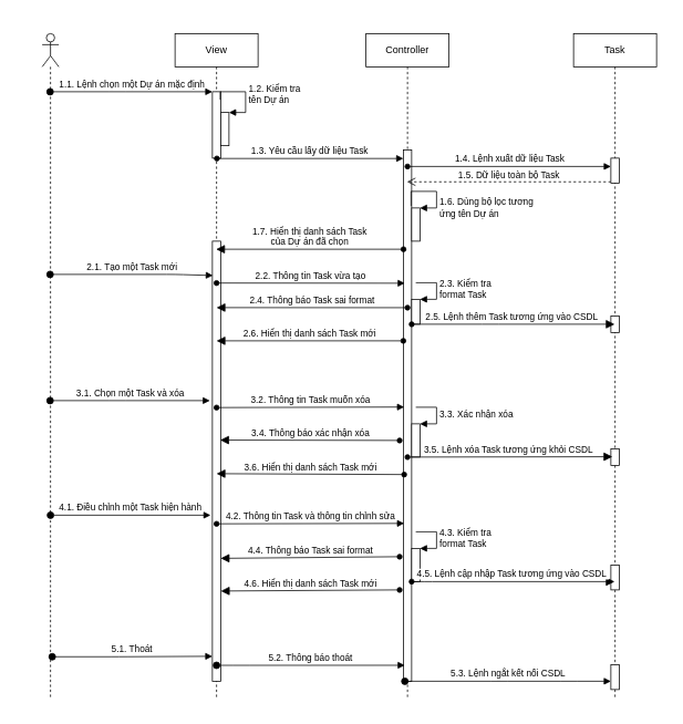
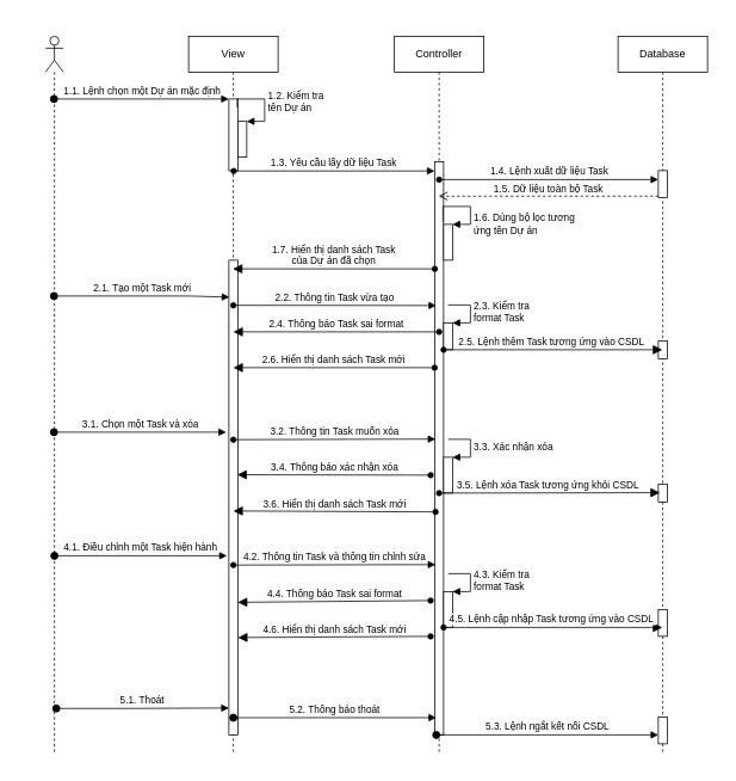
  <mxCell id="0" />
  <mxCell id="1" parent="0" />
  <mxCell id="2" value="" style="rounded=0;whiteSpace=wrap;html=1;strokeColor=none;" parent="1" vertex="1"><mxGeometry y="20" width="780" height="830" as="geometry" x="20" /></mxCell>
  <mxCell id="3" value="" style="shape=umlLifeline;participant=umlActor;perimeter=lifelinePerimeter;whiteSpace=wrap;html=1;container=1;collapsible=0;recursiveResize=0;verticalAlign=top;spacingTop=36;outlineConnect=0;" parent="1" vertex="1"><mxGeometry x="50" y="40" width="20" height="800" as="geometry" /></mxCell>
  <mxCell id="4" value="5.1. Thoát" style="html=1;verticalAlign=bottom;startArrow=oval;endArrow=block;startSize=8;entryX=-0.26;entryY=0.383;entryDx=0;entryDy=0;entryPerimeter=0;" parent="3" edge="1"><mxGeometry relative="1" as="geometry"><mxPoint x="12.1" y="750.5" as="sourcePoint" /><mxPoint x="205.0" y="750" as="targetPoint" /><Array as="points"><mxPoint x="92.6" y="750.5" /></Array></mxGeometry></mxCell>
  <mxCell id="5" value="View" style="shape=umlLifeline;perimeter=lifelinePerimeter;whiteSpace=wrap;html=1;container=1;collapsible=0;recursiveResize=0;outlineConnect=0;" parent="1" vertex="1"><mxGeometry x="210" y="40" width="100" height="800" as="geometry" /></mxCell>
  <mxCell id="6" value="" style="html=1;points=[];perimeter=orthogonalPerimeter;" parent="5" vertex="1"><mxGeometry x="45" y="70" width="10" height="80" as="geometry" /></mxCell>
  <mxCell id="7" value="" style="html=1;points=[];perimeter=orthogonalPerimeter;" parent="5" vertex="1"><mxGeometry x="55" y="95" width="10" height="40" as="geometry" /></mxCell>
  <mxCell id="8" value="1.2. Kiểm tra&lt;br&gt;tên Dự án" style="edgeStyle=orthogonalEdgeStyle;html=1;align=left;spacingLeft=2;endArrow=block;rounded=0;entryX=1;entryY=0;exitX=0.94;exitY=0.12;exitDx=0;exitDy=0;exitPerimeter=0;" parent="5" source="6" target="7" edge="1"><mxGeometry relative="1" as="geometry"><mxPoint x="60" y="60" as="sourcePoint" /><Array as="points"><mxPoint x="54" y="70" /><mxPoint x="85" y="70" /><mxPoint x="85" y="95" /></Array></mxGeometry></mxCell>
  <mxCell id="9" value="" style="html=1;points=[];perimeter=orthogonalPerimeter;" parent="5" vertex="1"><mxGeometry x="45" y="250" width="10" height="530" as="geometry" /></mxCell>
  <mxCell id="10" value="Controller" style="shape=umlLifeline;perimeter=lifelinePerimeter;whiteSpace=wrap;html=1;container=1;collapsible=0;recursiveResize=0;outlineConnect=0;" parent="1" vertex="1"><mxGeometry x="440" y="40" width="100" height="800" as="geometry" /></mxCell>
  <mxCell id="11" value="" style="html=1;points=[];perimeter=orthogonalPerimeter;" parent="10" vertex="1"><mxGeometry x="45" y="140" width="10" height="640" as="geometry" /></mxCell>
  <mxCell id="12" value="" style="html=1;points=[];perimeter=orthogonalPerimeter;" parent="10" vertex="1"><mxGeometry x="55" y="210" width="10" height="40" as="geometry" /></mxCell>
  <mxCell id="13" value="1.6. Dùng bộ lọc tương&amp;nbsp;&amp;nbsp;&lt;br&gt;ứng tên Dự án" style="edgeStyle=orthogonalEdgeStyle;html=1;align=left;spacingLeft=2;endArrow=block;rounded=0;entryX=1;entryY=0;exitX=0.933;exitY=0.106;exitDx=0;exitDy=0;exitPerimeter=0;" parent="10" source="11" target="12" edge="1"><mxGeometry x="0.446" y="-5" relative="1" as="geometry"><mxPoint x="60" y="190" as="sourcePoint" /><Array as="points"><mxPoint x="54" y="190" /><mxPoint x="85" y="190" /><mxPoint x="85" y="210" /></Array><mxPoint x="5" y="5" as="offset" /></mxGeometry></mxCell>
  <mxCell id="14" value="" style="html=1;points=[];perimeter=orthogonalPerimeter;" vertex="1" parent="10"><mxGeometry x="55" y="320" width="10" height="30" as="geometry" /></mxCell>
  <mxCell id="15" value="2.3. Kiểm tra&lt;br&gt;format Task" style="edgeStyle=orthogonalEdgeStyle;html=1;align=left;spacingLeft=2;endArrow=block;rounded=0;entryX=1;entryY=0;" edge="1" target="14" parent="10"><mxGeometry relative="1" as="geometry"><mxPoint x="60" y="300" as="sourcePoint" /><Array as="points"><mxPoint x="85" y="300" /></Array></mxGeometry></mxCell>
  <mxCell id="16" value="" style="html=1;points=[];perimeter=orthogonalPerimeter;" vertex="1" parent="10"><mxGeometry x="55" y="470" width="10" height="40" as="geometry" /></mxCell>
  <mxCell id="17" value="3.3. Xác nhận xóa" style="edgeStyle=orthogonalEdgeStyle;html=1;align=left;spacingLeft=2;endArrow=block;rounded=0;entryX=1;entryY=0;" edge="1" target="16" parent="10"><mxGeometry relative="1" as="geometry"><mxPoint x="60" y="450" as="sourcePoint" /><Array as="points"><mxPoint x="85" y="450" /></Array></mxGeometry></mxCell>
  <mxCell id="18" value="" style="html=1;points=[];perimeter=orthogonalPerimeter;" vertex="1" parent="10"><mxGeometry x="55" y="620" width="10" height="40" as="geometry" /></mxCell>
  <mxCell id="19" value="4.3. Kiểm tra&lt;br&gt;format Task" style="edgeStyle=orthogonalEdgeStyle;html=1;align=left;spacingLeft=2;endArrow=block;rounded=0;entryX=1;entryY=0;" edge="1" target="18" parent="10"><mxGeometry relative="1" as="geometry"><mxPoint x="60" y="600" as="sourcePoint" /><Array as="points"><mxPoint x="85" y="600" /></Array></mxGeometry></mxCell>
- <mxCell id="20" value="Task" style="shape=umlLifeline;perimeter=lifelinePerimeter;whiteSpace=wrap;html=1;container=1;collapsible=0;recursiveResize=0;outlineConnect=0;" parent="1" vertex="1"><mxGeometry x="690" y="40" width="100" height="800" as="geometry" /></mxCell>
+ <mxCell id="20" value="Database" style="shape=umlLifeline;perimeter=lifelinePerimeter;whiteSpace=wrap;html=1;container=1;collapsible=0;recursiveResize=0;outlineConnect=0;" parent="1" vertex="1"><mxGeometry x="690" y="40" width="100" height="800" as="geometry" /></mxCell>
  <mxCell id="21" value="" style="html=1;points=[];perimeter=orthogonalPerimeter;" parent="20" vertex="1"><mxGeometry x="45" y="150" width="10" height="30" as="geometry" /></mxCell>
  <mxCell id="22" value="" style="html=1;points=[];perimeter=orthogonalPerimeter;" parent="20" vertex="1"><mxGeometry x="45" y="340" width="10" height="20" as="geometry" /></mxCell>
  <mxCell id="23" value="" style="html=1;points=[];perimeter=orthogonalPerimeter;" parent="20" vertex="1"><mxGeometry x="45" y="500" width="10" height="20" as="geometry" /></mxCell>
  <mxCell id="24" value="" style="html=1;points=[];perimeter=orthogonalPerimeter;" parent="20" vertex="1"><mxGeometry x="45" y="640" width="10" height="30" as="geometry" /></mxCell>
  <mxCell id="25" value="" style="html=1;points=[];perimeter=orthogonalPerimeter;" vertex="1" parent="20"><mxGeometry x="45" y="760" width="10" height="30" as="geometry" /></mxCell>
  <mxCell id="26" value="1.1. Lệnh chọn một Dự án mặc định" style="html=1;verticalAlign=bottom;startArrow=oval;endArrow=block;startSize=8;" parent="1" source="3" target="6" edge="1"><mxGeometry relative="1" as="geometry"><mxPoint x="195" y="90" as="sourcePoint" /><Array as="points"><mxPoint x="140" y="110" /></Array></mxGeometry></mxCell>
  <mxCell id="27" value="1.3. Yêu cầu lấy dữ liệu Task" style="html=1;verticalAlign=bottom;endArrow=block;exitX=0.54;exitY=1.005;exitDx=0;exitDy=0;exitPerimeter=0;startArrow=oval;startFill=1;" parent="1" source="6" target="11" edge="1"><mxGeometry relative="1" as="geometry"><mxPoint x="585" y="190" as="sourcePoint" /><mxPoint x="460" y="190" as="targetPoint" /></mxGeometry></mxCell>
  <mxCell id="28" value="1.5. Dữ liệu toàn bộ Task" style="html=1;verticalAlign=bottom;endArrow=open;dashed=1;endSize=8;exitX=0;exitY=0.95;" parent="1" source="21" target="10" edge="1"><mxGeometry relative="1" as="geometry"><mxPoint x="585" y="266" as="targetPoint" /></mxGeometry></mxCell>
  <mxCell id="29" value="1.7. Hiển thị danh sách Task&lt;br&gt;của Dự án đã chọn" style="html=1;verticalAlign=bottom;endArrow=block;endSize=8;endFill=1;startArrow=oval;startFill=1;exitX=0.02;exitY=0.187;exitDx=0;exitDy=0;exitPerimeter=0;" parent="1" target="5" edge="1" source="11"><mxGeometry relative="1" as="geometry"><mxPoint x="460" y="300" as="sourcePoint" /><mxPoint x="380" y="300" as="targetPoint" /></mxGeometry></mxCell>
  <mxCell id="30" value="2.1. Tạo một Task mới" style="html=1;verticalAlign=bottom;startArrow=oval;endArrow=block;startSize=8;entryX=0.06;entryY=0.078;entryDx=0;entryDy=0;entryPerimeter=0;" parent="1" source="3" target="9" edge="1"><mxGeometry relative="1" as="geometry"><mxPoint x="195" y="320" as="sourcePoint" /><mxPoint x="255" y="320" as="targetPoint" /><Array as="points"><mxPoint x="210" y="330" /></Array></mxGeometry></mxCell>
  <mxCell id="31" value="3.1. Chọn một Task và xóa" style="html=1;verticalAlign=bottom;startArrow=oval;endArrow=block;startSize=8;" parent="1" source="3" edge="1"><mxGeometry relative="1" as="geometry"><mxPoint x="69.5" y="385.8" as="sourcePoint" /><mxPoint x="252" y="482" as="targetPoint" /><Array as="points"><mxPoint x="140" y="482" /></Array></mxGeometry></mxCell>
  <mxCell id="32" value="3.5. Lệnh xóa Task tương ứng khỏi CSDL&amp;nbsp;" style="html=1;verticalAlign=bottom;startArrow=oval;startFill=1;endArrow=block;startSize=6;endSize=8;endFill=1;entryX=0.18;entryY=0.48;entryDx=0;entryDy=0;entryPerimeter=0;" parent="1" edge="1" target="23"><mxGeometry width="80" relative="1" as="geometry"><mxPoint x="490" y="550" as="sourcePoint" /><mxPoint x="654.5" y="550" as="targetPoint" /></mxGeometry></mxCell>
  <mxCell id="33" value="4.1. Điều chỉnh một Task hiện hành" style="html=1;verticalAlign=bottom;startArrow=oval;endArrow=block;startSize=8;entryX=-0.267;entryY=0.22;entryDx=0;entryDy=0;entryPerimeter=0;" parent="1" edge="1"><mxGeometry relative="1" as="geometry"><mxPoint x="60" y="620" as="sourcePoint" /><mxPoint x="252.83" y="620" as="targetPoint" /></mxGeometry></mxCell>
  <mxCell id="34" value="1.4. Lệnh xuất dữ liệu Task" style="html=1;verticalAlign=bottom;endArrow=block;startArrow=oval;startFill=1;" edge="1" parent="1" target="21"><mxGeometry relative="1" as="geometry"><mxPoint x="490" y="200" as="sourcePoint" /><mxPoint x="659.6" y="200" as="targetPoint" /></mxGeometry></mxCell>
  <mxCell id="35" value="2.2. Thông tin Task vừa tạo" style="html=1;verticalAlign=bottom;endArrow=block;exitX=0.54;exitY=1.005;exitDx=0;exitDy=0;exitPerimeter=0;startArrow=oval;startFill=1;entryX=0.18;entryY=0.251;entryDx=0;entryDy=0;entryPerimeter=0;" edge="1" parent="1" target="11"><mxGeometry relative="1" as="geometry"><mxPoint x="260" y="340.4" as="sourcePoint" /><mxPoint x="459.6" y="340" as="targetPoint" /></mxGeometry></mxCell>
  <mxCell id="36" value="4.5. Lệnh cập nhập Task tương ứng vào CSDL&amp;nbsp;" style="html=1;verticalAlign=bottom;startArrow=oval;startFill=1;endArrow=block;startSize=6;endSize=8;endFill=1;" parent="1" target="20" edge="1" source="11"><mxGeometry width="80" relative="1" as="geometry"><mxPoint x="490" y="710" as="sourcePoint" /><mxPoint x="664.5" y="700" as="targetPoint" /><Array as="points"><mxPoint x="510" y="700" /></Array></mxGeometry></mxCell>
  <mxCell id="37" value="2.4. Thông báo Task sai format" style="html=1;verticalAlign=bottom;endArrow=block;endSize=8;endFill=1;startArrow=oval;startFill=1;exitX=0.5;exitY=0.297;exitDx=0;exitDy=0;exitPerimeter=0;" edge="1" parent="1" source="11"><mxGeometry relative="1" as="geometry"><mxPoint x="460.5" y="370" as="sourcePoint" /><mxPoint x="260" y="370" as="targetPoint" /></mxGeometry></mxCell>
  <mxCell id="38" value="2.6. Hiển thị danh sách Task mới" style="html=1;verticalAlign=bottom;endArrow=block;endSize=8;endFill=1;startArrow=oval;startFill=1;" edge="1" parent="1" source="11"><mxGeometry relative="1" as="geometry"><mxPoint x="460.5" y="410" as="sourcePoint" /><mxPoint x="260" y="410" as="targetPoint" /></mxGeometry></mxCell>
  <mxCell id="39" value="3.2. Thông tin Task muốn xóa" style="html=1;verticalAlign=bottom;endArrow=block;exitX=0.54;exitY=1.005;exitDx=0;exitDy=0;exitPerimeter=0;startArrow=oval;startFill=1;entryX=0.1;entryY=0.484;entryDx=0;entryDy=0;entryPerimeter=0;" edge="1" parent="1" target="11"><mxGeometry relative="1" as="geometry"><mxPoint x="260" y="490.4" as="sourcePoint" /><mxPoint x="459.6" y="490" as="targetPoint" /></mxGeometry></mxCell>
  <mxCell id="40" value="3.6. Hiển thị danh sách Task mới" style="html=1;verticalAlign=bottom;endArrow=block;endSize=8;endFill=1;startArrow=oval;startFill=1;exitX=0.1;exitY=0.611;exitDx=0;exitDy=0;exitPerimeter=0;" edge="1" parent="1" source="11"><mxGeometry relative="1" as="geometry"><mxPoint x="460.5" y="570" as="sourcePoint" /><mxPoint x="260" y="570" as="targetPoint" /></mxGeometry></mxCell>
  <mxCell id="41" value="4.2. Thông tin Task và thông tin chỉnh sửa" style="html=1;verticalAlign=bottom;endArrow=block;exitX=0.54;exitY=1.005;exitDx=0;exitDy=0;exitPerimeter=0;startArrow=oval;startFill=1;entryX=0.1;entryY=0.703;entryDx=0;entryDy=0;entryPerimeter=0;" edge="1" parent="1" target="11"><mxGeometry relative="1" as="geometry"><mxPoint x="260" y="630.4" as="sourcePoint" /><mxPoint x="490" y="640" as="targetPoint" /></mxGeometry></mxCell>
  <mxCell id="42" value="4.6. Hiển thị danh sách Task mới" style="html=1;verticalAlign=bottom;endArrow=block;endSize=8;endFill=1;startArrow=oval;startFill=1;entryX=1.02;entryY=0.795;entryDx=0;entryDy=0;entryPerimeter=0;" edge="1" parent="1" target="9"><mxGeometry relative="1" as="geometry"><mxPoint x="480.5" y="710" as="sourcePoint" /><mxPoint x="280" y="710" as="targetPoint" /></mxGeometry></mxCell>
  <mxCell id="43" value="4.4. Thông báo Task sai format" style="html=1;verticalAlign=bottom;endArrow=block;endSize=8;endFill=1;startArrow=oval;startFill=1;" edge="1" parent="1"><mxGeometry relative="1" as="geometry"><mxPoint x="480.5" y="670" as="sourcePoint" /><mxPoint x="265" y="672" as="targetPoint" /></mxGeometry></mxCell>
  <mxCell id="44" value="3.4. Thông báo xác nhận xóa" style="html=1;verticalAlign=bottom;endArrow=block;endSize=8;endFill=1;startArrow=oval;startFill=1;entryX=0.94;entryY=0.452;entryDx=0;entryDy=0;entryPerimeter=0;" edge="1" parent="1" target="9"><mxGeometry relative="1" as="geometry"><mxPoint x="480.5" y="530" as="sourcePoint" /><mxPoint x="280" y="530" as="targetPoint" /></mxGeometry></mxCell>
  <mxCell id="45" value="5.2. Thông báo thoát" style="html=1;verticalAlign=bottom;startArrow=oval;endArrow=block;startSize=8;entryX=0.18;entryY=0.97;entryDx=0;entryDy=0;entryPerimeter=0;" edge="1" parent="1" target="11"><mxGeometry relative="1" as="geometry"><mxPoint x="259.997" y="800.84" as="sourcePoint" /><mxPoint x="460" y="800" as="targetPoint" /><Array as="points"><mxPoint x="290.33" y="800.84" /></Array></mxGeometry></mxCell>
  <mxCell id="46" value="5.3. Lệnh ngắt kết nối CSDL" style="html=1;verticalAlign=bottom;startArrow=oval;endArrow=block;startSize=8;exitX=0.18;exitY=1;exitDx=0;exitDy=0;exitPerimeter=0;" edge="1" parent="1" source="11" target="25"><mxGeometry relative="1" as="geometry"><mxPoint x="460" y="820" as="sourcePoint" /><mxPoint x="710" y="820" as="targetPoint" /><Array as="points"><mxPoint x="601" y="820" /><mxPoint x="685" y="820" /></Array></mxGeometry></mxCell>
  <mxCell id="47" value="2.5. Lệnh thêm Task tương ứng vào CSDL&amp;nbsp;" style="html=1;verticalAlign=bottom;startArrow=oval;startFill=1;endArrow=block;startSize=6;endSize=8;endFill=1;" parent="1" target="20" edge="1" source="11"><mxGeometry width="80" relative="1" as="geometry"><mxPoint x="460" y="390" as="sourcePoint" /><mxPoint x="340" y="380" as="targetPoint" /><Array as="points"><mxPoint x="590" y="390" /></Array></mxGeometry></mxCell>
